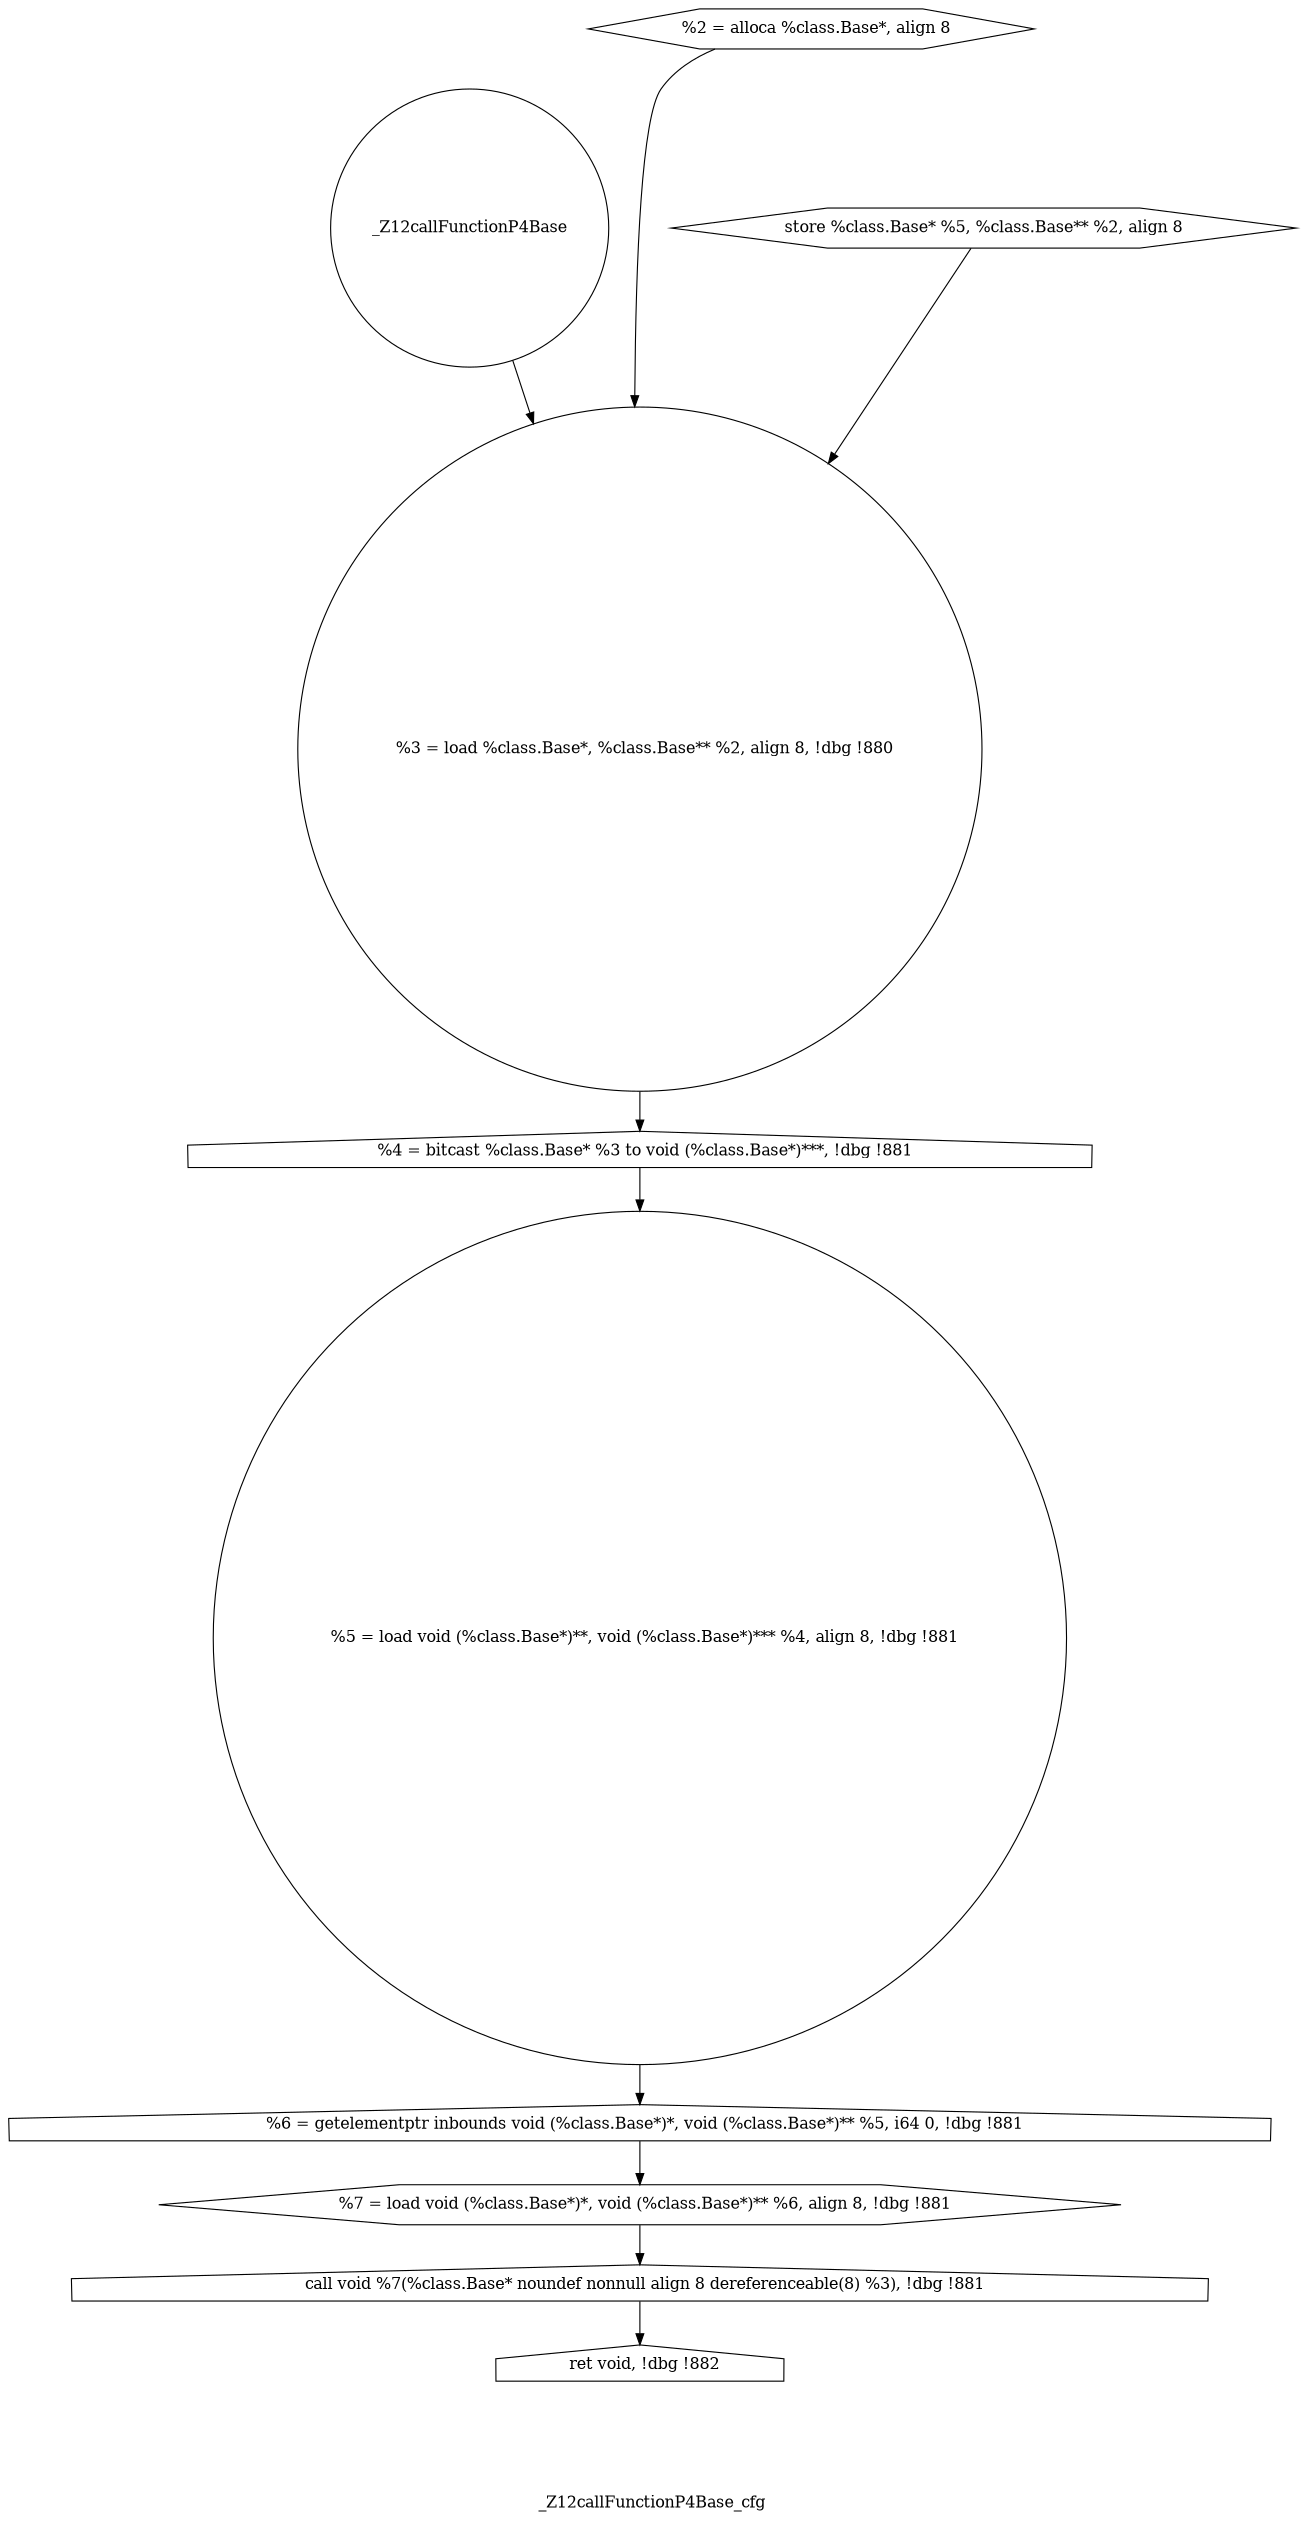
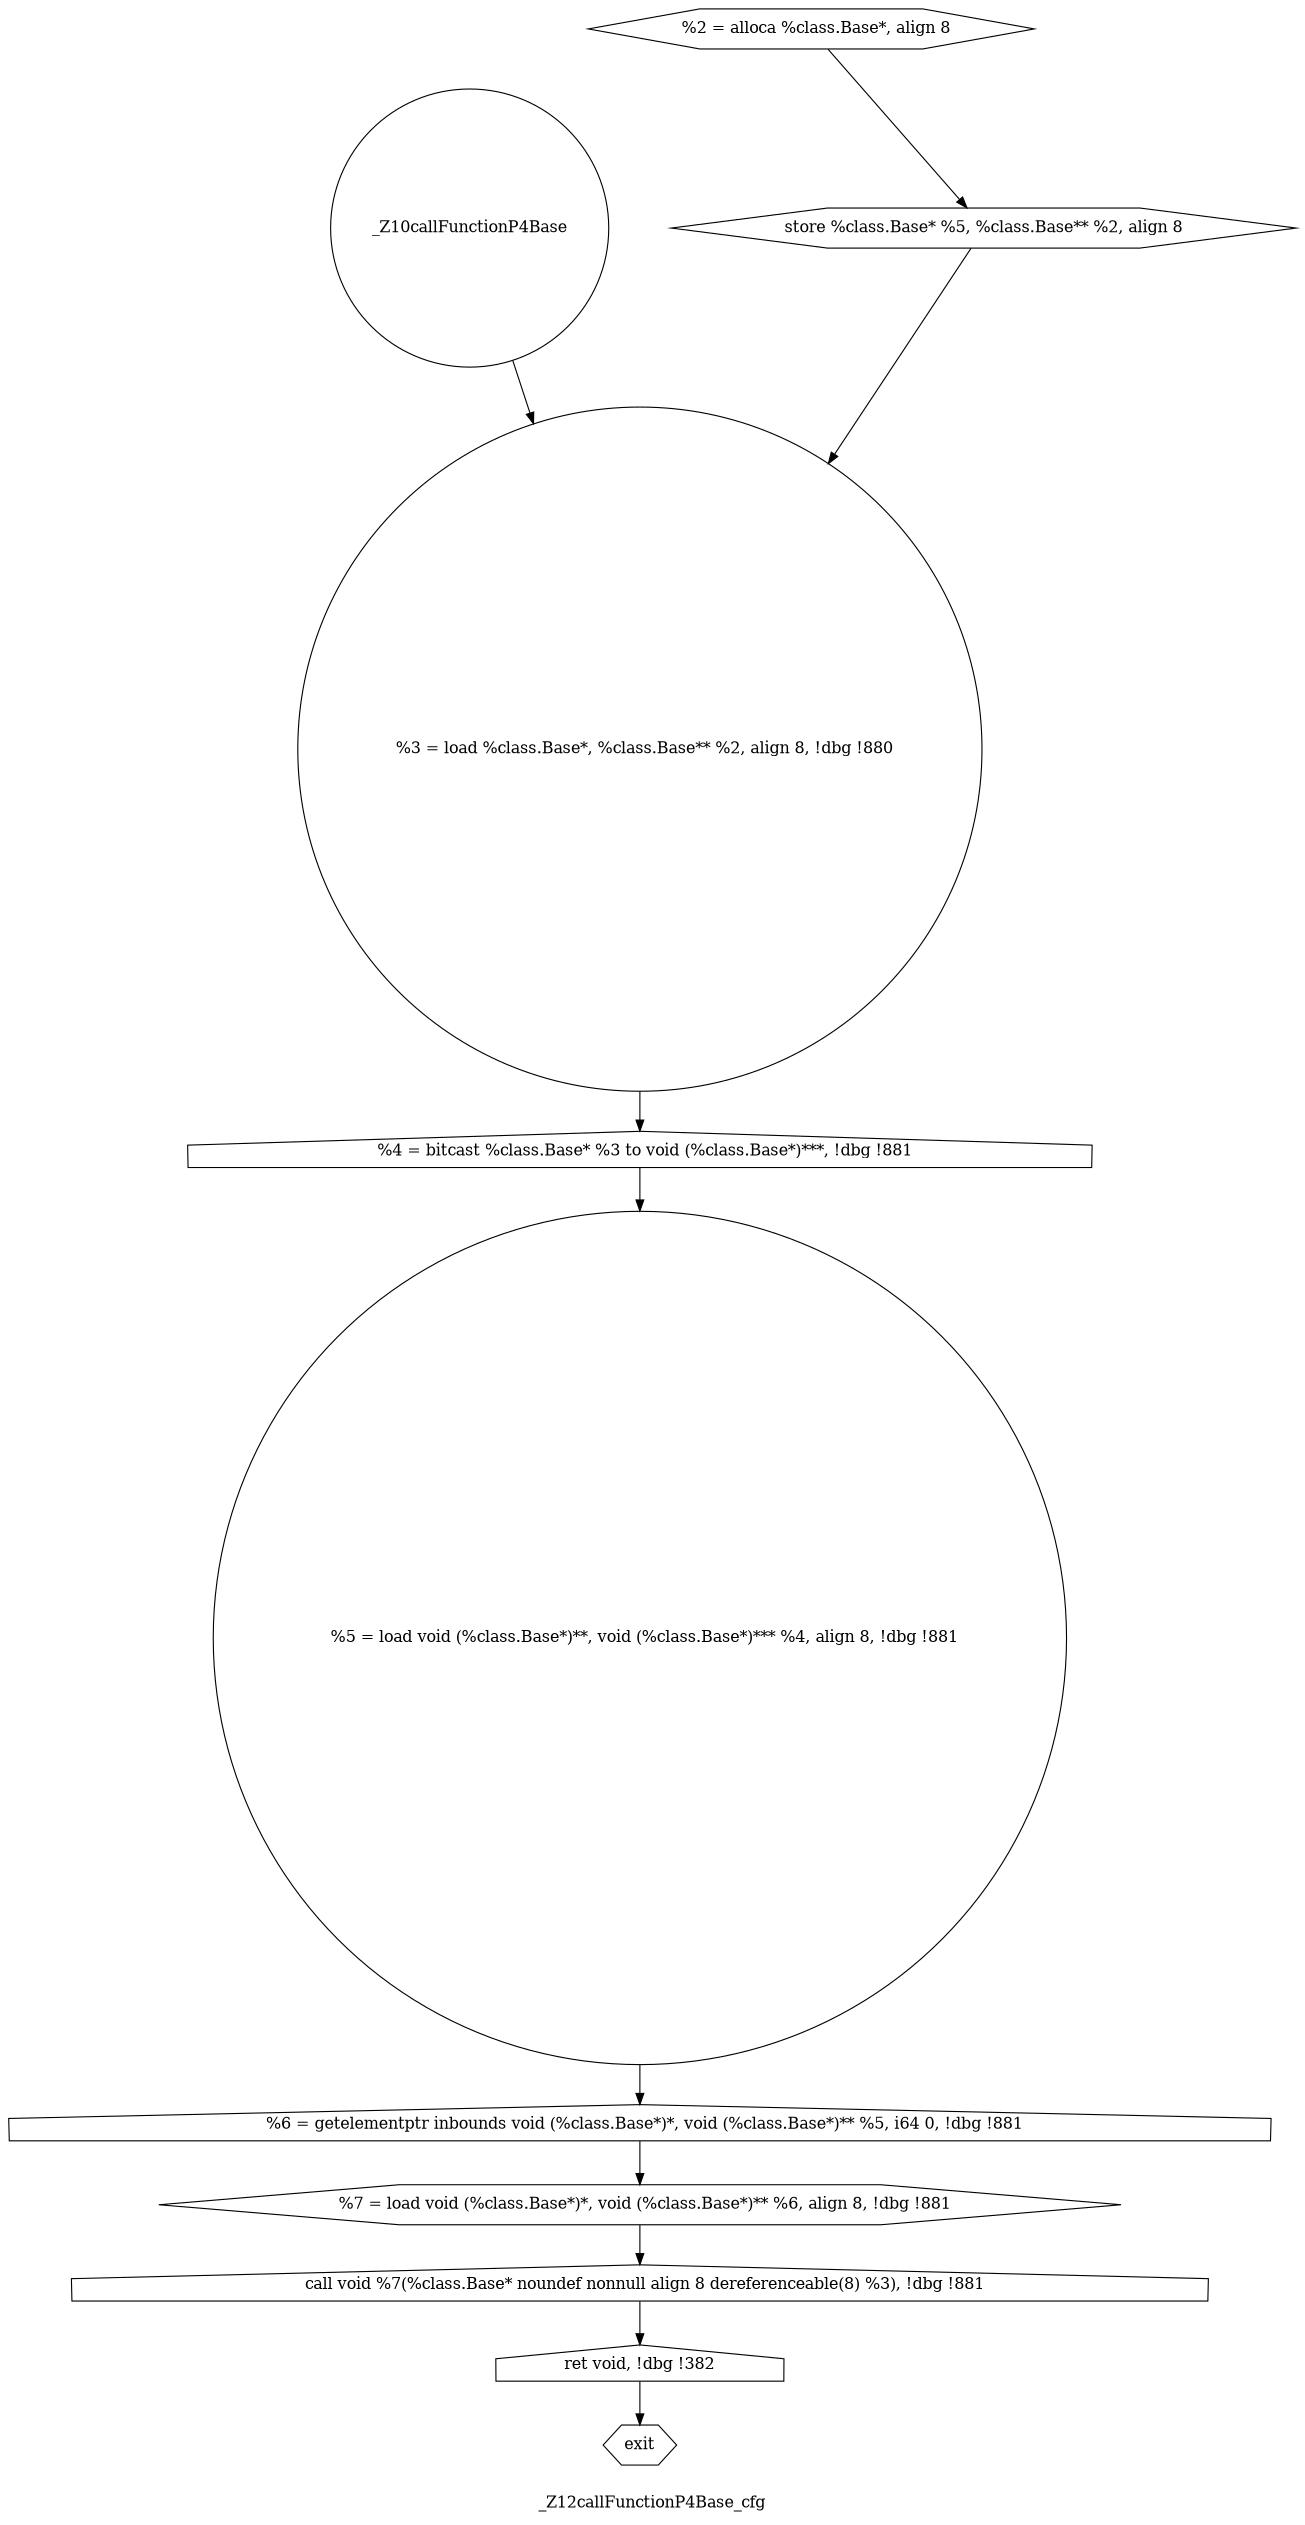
  digraph {
    label=_Z12callFunctionP4Base_cfg
    node [color=black shape=hexagon]
    edge [color=black]
-   n1 [label=_Z12callFunctionP4Base shape=circle]
+   n1 [label=_Z10callFunctionP4Base shape=circle]
    n2 [label="  %3 = load %class.Base*, %class.Base** %2, align 8, !dbg !880" shape=circle]
    n3 [label="  %2 = alloca %class.Base*, align 8"]
    n4 [label="store %class.Base* %5, %class.Base** %2, align 8"]
+   n5 [label=exit]
    n6 [label="  %4 = bitcast %class.Base* %3 to void (%class.Base*)***, !dbg !881" shape=house]
    n7 [label="  %5 = load void (%class.Base*)**, void (%class.Base*)*** %4, align 8, !dbg !881" shape=circle]
    n8 [label="  %6 = getelementptr inbounds void (%class.Base*)*, void (%class.Base*)** %5, i64 0, !dbg !881" shape=house]
    n9 [label="  %7 = load void (%class.Base*)*, void (%class.Base*)** %6, align 8, !dbg !881"]
    n10 [label="  call void %7(%class.Base* noundef nonnull align 8 dereferenceable(8) %3), !dbg !881" shape=house]
-   n11 [label="  ret void, !dbg !882" shape=house]
+   n11 [label="ret void, !dbg !382" shape=house]
    n1 -> n2
    n2 -> n6
-   n3 -> n2
+   n3 -> n4
    n4 -> n2
    n6 -> n7
    n7 -> n8
    n8 -> n9
    n9 -> n10
    n10 -> n11
+   n11 -> n5
  }
